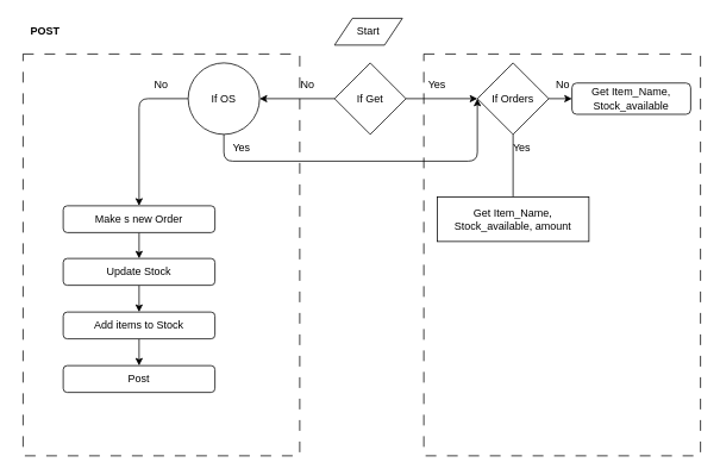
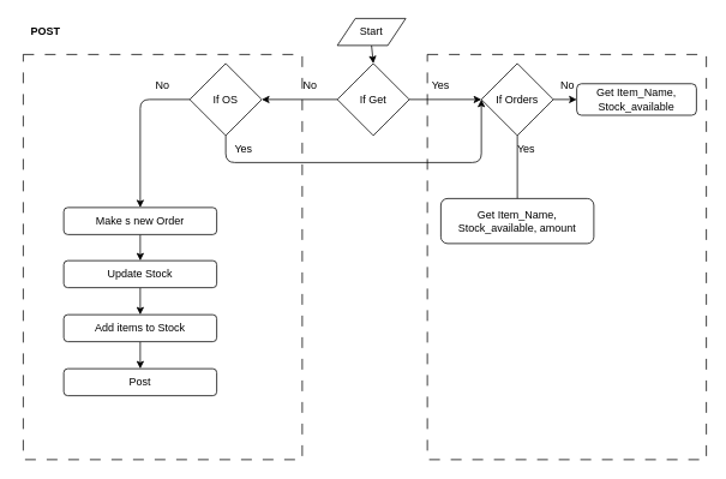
  <mxCell id="0" />
  <mxCell id="1" parent="0" />
  <mxCell id="2" value="" style="rounded=0;whiteSpace=wrap;html=1;dashed=1;dashPattern=12 12;" vertex="1" parent="1"><mxGeometry x="474" y="60" width="310" height="450" as="geometry" /></mxCell>
  <mxCell id="3" value="" style="rounded=0;whiteSpace=wrap;html=1;dashed=1;dashPattern=12 12;" vertex="1" parent="1"><mxGeometry x="25" y="60" width="310" height="450" as="geometry" /></mxCell>
  <mxCell id="4" value="Get Item_Name, Stock_available" style="rounded=1;whiteSpace=wrap;html=1;" vertex="1" parent="1"><mxGeometry x="640" y="92.5" width="133" height="35" as="geometry" /></mxCell>
  <mxCell id="5" style="edgeStyle=none;html=1;exitX=1;exitY=0.5;exitDx=0;exitDy=0;entryX=0;entryY=0.5;entryDx=0;entryDy=0;" edge="1" parent="1" source="7" target="10"><mxGeometry relative="1" as="geometry" /></mxCell>
  <mxCell id="6" style="edgeStyle=none;html=1;entryX=1;entryY=0.5;entryDx=0;entryDy=0;" edge="1" parent="1" source="7" target="26"><mxGeometry relative="1" as="geometry"><mxPoint x="300" y="110" as="targetPoint" /></mxGeometry></mxCell>
  <mxCell id="7" value="If Get" style="rhombus;whiteSpace=wrap;html=1;" vertex="1" parent="1"><mxGeometry x="374" y="70" width="80" height="80" as="geometry" /></mxCell>
  <mxCell id="8" style="edgeStyle=none;html=1;exitX=1;exitY=0.5;exitDx=0;exitDy=0;entryX=0;entryY=0.5;entryDx=0;entryDy=0;" edge="1" parent="1" source="10" target="4"><mxGeometry relative="1" as="geometry" /></mxCell>
  <mxCell id="9" style="edgeStyle=none;html=1;entryX=0.5;entryY=0;entryDx=0;entryDy=0;endArrow=none;" edge="1" parent="1" source="10" target="16"><mxGeometry relative="1" as="geometry" /></mxCell>
  <mxCell id="10" value="If Orders" style="rhombus;whiteSpace=wrap;html=1;" vertex="1" parent="1"><mxGeometry x="534" y="70" width="80" height="80" as="geometry" /></mxCell>
+ <mxCell id="11" style="edgeStyle=none;html=1;exitX=0.5;exitY=1;exitDx=0;exitDy=0;entryX=0.5;entryY=0;entryDx=0;entryDy=0;" edge="1" parent="1" source="12" target="7"><mxGeometry relative="1" as="geometry" /></mxCell>
  <mxCell id="12" value="Start" style="shape=parallelogram;perimeter=parallelogramPerimeter;whiteSpace=wrap;html=1;fixedSize=1;" vertex="1" parent="1"><mxGeometry x="374" y="20" width="76" height="30" as="geometry" /></mxCell>
  <mxCell id="13" value="Yes" style="text;html=1;strokeColor=none;fillColor=none;align=center;verticalAlign=middle;whiteSpace=wrap;rounded=0;" vertex="1" parent="1"><mxGeometry x="459" y="80" width="60" height="30" as="geometry" /></mxCell>
  <mxCell id="14" value="No" style="text;html=1;strokeColor=none;fillColor=none;align=center;verticalAlign=middle;whiteSpace=wrap;rounded=0;" vertex="1" parent="1"><mxGeometry x="314" y="80" width="60" height="30" as="geometry" /></mxCell>
  <mxCell id="15" value="Yes" style="text;html=1;strokeColor=none;fillColor=none;align=center;verticalAlign=middle;whiteSpace=wrap;rounded=0;" vertex="1" parent="1"><mxGeometry x="554" y="150" width="60" height="30" as="geometry" /></mxCell>
- <mxCell id="16" value="Get Item_Name, Stock_available, amount" style="whiteSpace=wrap;html=1;rounded=0;" vertex="1" parent="1"><mxGeometry x="489" y="220" width="170" height="50" as="geometry" /></mxCell>
+ <mxCell id="16" value="Get Item_Name, Stock_available, amount" style="rounded=1;whiteSpace=wrap;html=1;" vertex="1" parent="1"><mxGeometry x="489" y="220" width="170" height="50" as="geometry" /></mxCell>
  <mxCell id="17" value="No" style="text;html=1;strokeColor=none;fillColor=none;align=center;verticalAlign=middle;whiteSpace=wrap;rounded=0;" vertex="1" parent="1"><mxGeometry x="600" y="80" width="60" height="30" as="geometry" /></mxCell>
  <mxCell id="18" style="edgeStyle=none;html=1;entryX=0.5;entryY=0;entryDx=0;entryDy=0;exitX=0.5;exitY=1;exitDx=0;exitDy=0;" edge="1" parent="1" source="30" target="22"><mxGeometry relative="1" as="geometry"><mxPoint x="150" y="309" as="sourcePoint" /></mxGeometry></mxCell>
  <mxCell id="19" style="edgeStyle=orthogonalEdgeStyle;html=1;exitX=0.5;exitY=1;exitDx=0;exitDy=0;entryX=0.5;entryY=0;entryDx=0;entryDy=0;" edge="1" parent="1" source="20" target="30"><mxGeometry relative="1" as="geometry" /></mxCell>
  <mxCell id="20" value="Make s new Order" style="rounded=1;whiteSpace=wrap;html=1;" vertex="1" parent="1"><mxGeometry x="70" y="230" width="170" height="30" as="geometry" /></mxCell>
  <mxCell id="21" style="edgeStyle=none;html=1;exitX=0.5;exitY=1;exitDx=0;exitDy=0;entryX=0.5;entryY=0;entryDx=0;entryDy=0;" edge="1" parent="1" source="22" target="23"><mxGeometry relative="1" as="geometry" /></mxCell>
  <mxCell id="22" value="Add items to Stock" style="rounded=1;whiteSpace=wrap;html=1;" vertex="1" parent="1"><mxGeometry x="70" y="349" width="170" height="30" as="geometry" /></mxCell>
  <mxCell id="23" value="Post" style="rounded=1;whiteSpace=wrap;html=1;" vertex="1" parent="1"><mxGeometry x="70" y="409" width="170" height="30" as="geometry" /></mxCell>
  <mxCell id="24" style="edgeStyle=elbowEdgeStyle;html=1;exitX=0.5;exitY=1;exitDx=0;exitDy=0;entryX=0;entryY=0.5;entryDx=0;entryDy=0;" edge="1" parent="1" source="26" target="10"><mxGeometry relative="1" as="geometry"><Array as="points"><mxPoint x="390" y="180" /><mxPoint x="470" y="120" /></Array></mxGeometry></mxCell>
  <mxCell id="25" style="edgeStyle=orthogonalEdgeStyle;html=1;exitX=0;exitY=0.5;exitDx=0;exitDy=0;entryX=0.5;entryY=0;entryDx=0;entryDy=0;" edge="1" parent="1" source="26" target="20"><mxGeometry relative="1" as="geometry" /></mxCell>
- <mxCell id="26" value="If OS" style="ellipse;whiteSpace=wrap;html=1;" vertex="1" parent="1"><mxGeometry x="210" y="70" width="80" height="80" as="geometry" /></mxCell>
+ <mxCell id="26" value="If OS" style="rhombus;whiteSpace=wrap;html=1;" vertex="1" parent="1"><mxGeometry x="210" y="70" width="80" height="80" as="geometry" /></mxCell>
  <mxCell id="27" value="Yes" style="text;html=1;strokeColor=none;fillColor=none;align=center;verticalAlign=middle;whiteSpace=wrap;rounded=0;" vertex="1" parent="1"><mxGeometry x="240" y="150" width="60" height="30" as="geometry" /></mxCell>
  <mxCell id="28" value="No" style="text;html=1;strokeColor=none;fillColor=none;align=center;verticalAlign=middle;whiteSpace=wrap;rounded=0;" vertex="1" parent="1"><mxGeometry x="150" y="80" width="60" height="30" as="geometry" /></mxCell>
  <mxCell id="29" value="&lt;b&gt;POST&lt;/b&gt;" style="text;html=1;strokeColor=none;fillColor=none;align=center;verticalAlign=middle;whiteSpace=wrap;rounded=0;" vertex="1" parent="1"><mxGeometry x="20" y="20" width="60" height="30" as="geometry" /></mxCell>
  <mxCell id="30" value="Update Stock" style="rounded=1;whiteSpace=wrap;html=1;" vertex="1" parent="1"><mxGeometry x="70" y="289" width="170" height="30" as="geometry" /></mxCell>
